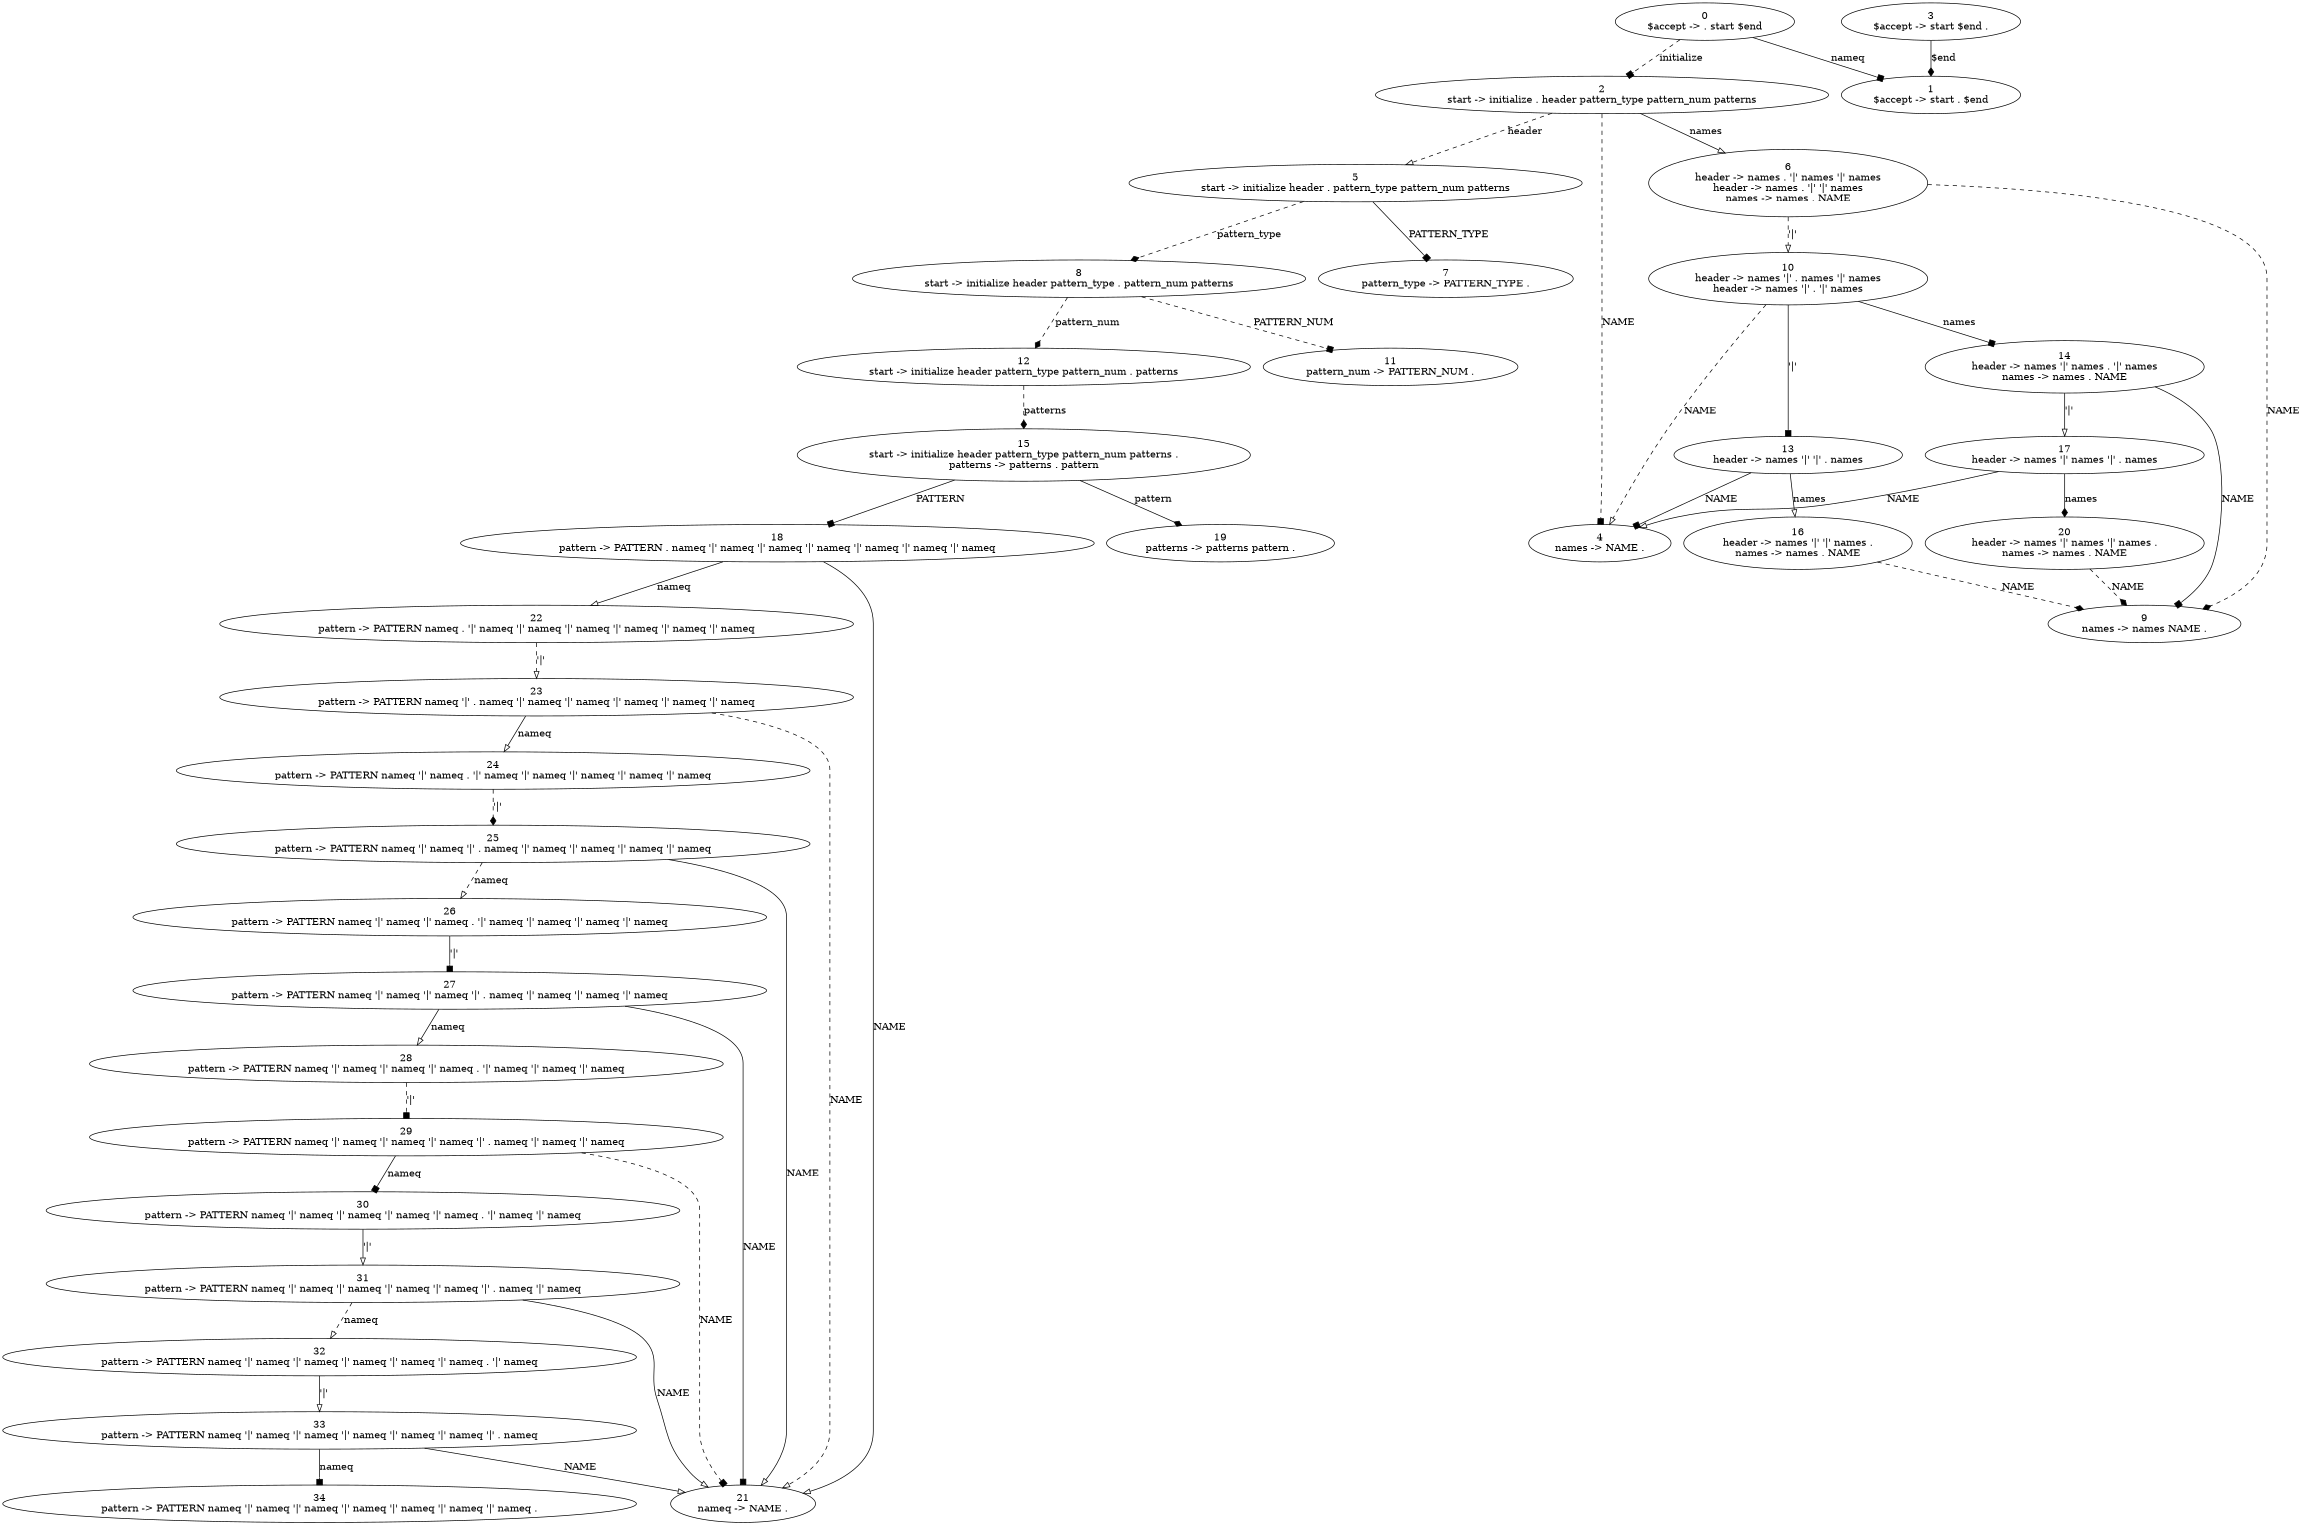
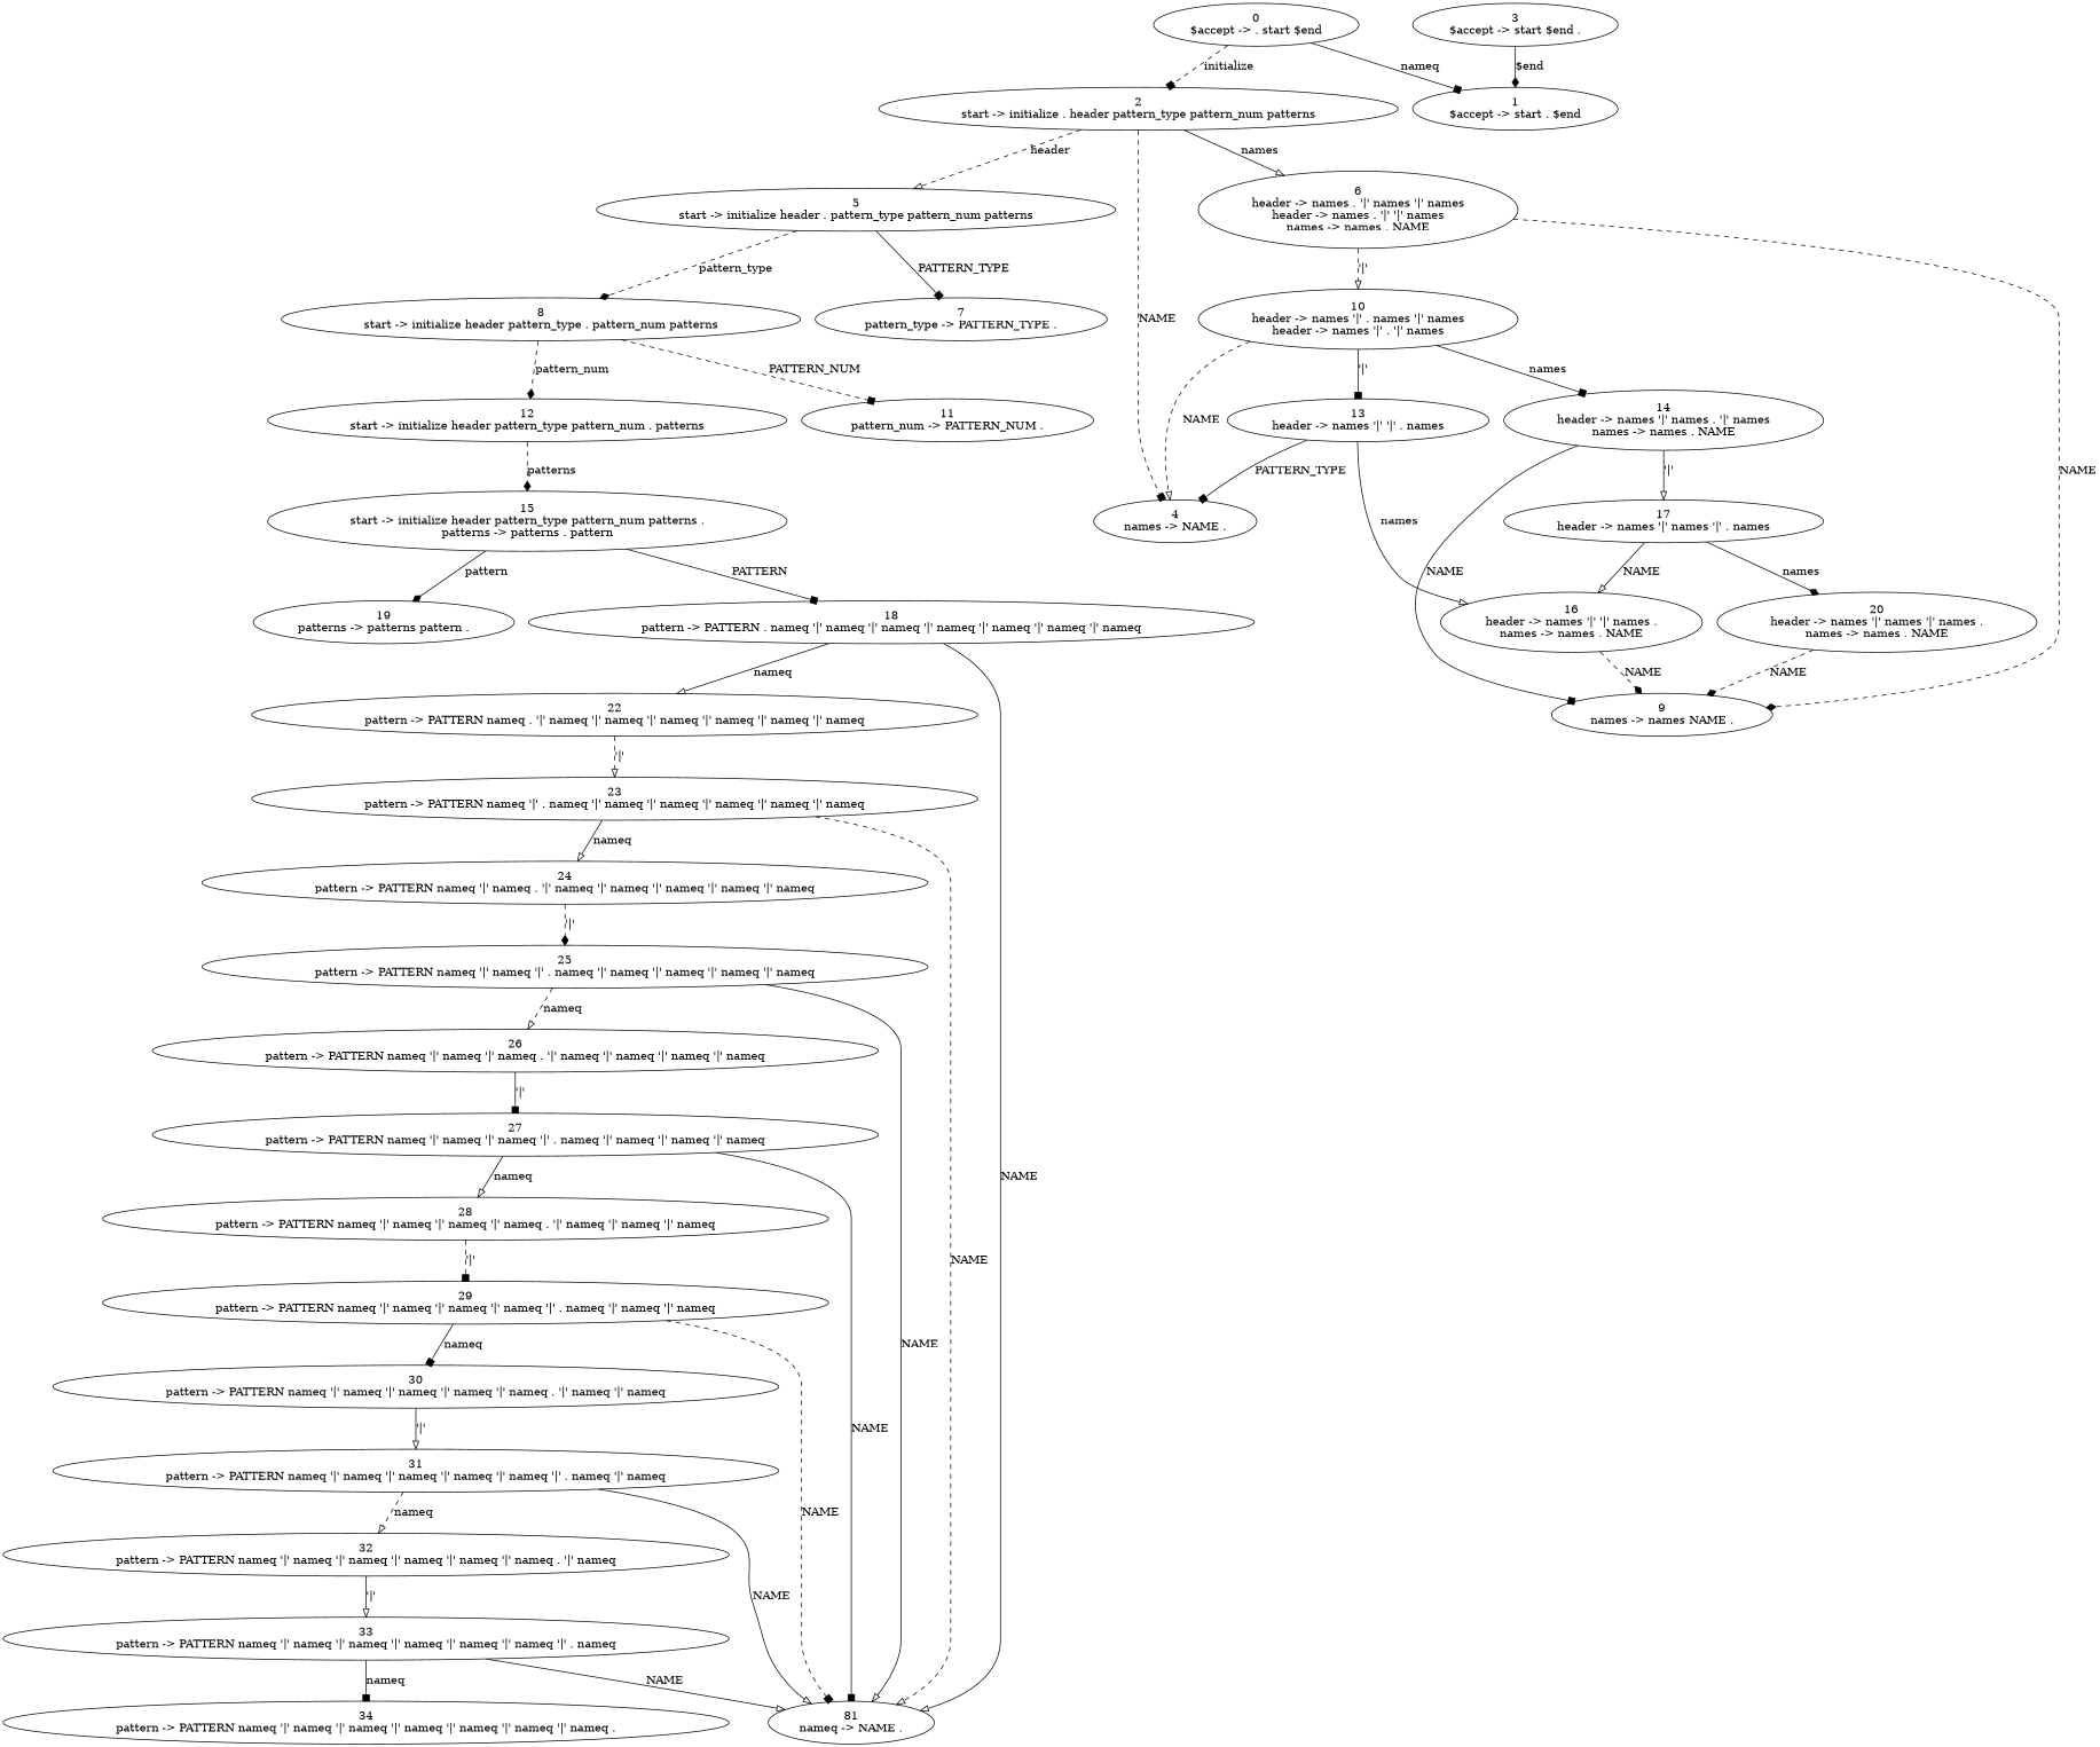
  digraph {
    edge [arrowhead=onormal style=solid]
    n1 [label="0\n$accept -> . start $end"]
    n2 [label="1\n$accept -> start . $end"]
    n3 [label="2\nstart -> initialize . header pattern_type pattern_num patterns"]
    n4 [label="4\nnames -> NAME ."]
    n5 [label="5\nstart -> initialize header . pattern_type pattern_num patterns"]
    n6 [label="6\nheader -> names . '|' names '|' names\nheader -> names . '|' '|' names\nnames -> names . NAME"]
    n7 [label="3\n$accept -> start $end ."]
    n8 [label="7\npattern_type -> PATTERN_TYPE ."]
    n9 [label="8\nstart -> initialize header pattern_type . pattern_num patterns"]
    n10 [label="9\nnames -> names NAME ."]
    n11 [label="10\nheader -> names '|' . names '|' names\nheader -> names '|' . '|' names"]
    n12 [label="11\npattern_num -> PATTERN_NUM ."]
    n13 [label="12\nstart -> initialize header pattern_type pattern_num . patterns"]
    n14 [label="13\nheader -> names '|' '|' . names"]
    n15 [label="14\nheader -> names '|' names . '|' names\nnames -> names . NAME"]
    n16 [label="15\nstart -> initialize header pattern_type pattern_num patterns .\npatterns -> patterns . pattern"]
    n17 [label="16\nheader -> names '|' '|' names .\nnames -> names . NAME"]
    n18 [label="17\nheader -> names '|' names '|' . names"]
    n19 [label="18\npattern -> PATTERN . nameq '|' nameq '|' nameq '|' nameq '|' nameq '|' nameq '|' nameq"]
    n20 [label="19\npatterns -> patterns pattern ."]
    n21 [label="20\nheader -> names '|' names '|' names .\nnames -> names . NAME"]
-   n22 [label="21\nnameq -> NAME ."]
+   n22 [label="81\nnameq -> NAME ."]
    n23 [label="22\npattern -> PATTERN nameq . '|' nameq '|' nameq '|' nameq '|' nameq '|' nameq '|' nameq"]
    n24 [label="23\npattern -> PATTERN nameq '|' . nameq '|' nameq '|' nameq '|' nameq '|' nameq '|' nameq"]
    n25 [label="24\npattern -> PATTERN nameq '|' nameq . '|' nameq '|' nameq '|' nameq '|' nameq '|' nameq"]
    n26 [label="25\npattern -> PATTERN nameq '|' nameq '|' . nameq '|' nameq '|' nameq '|' nameq '|' nameq"]
    n27 [label="26\npattern -> PATTERN nameq '|' nameq '|' nameq . '|' nameq '|' nameq '|' nameq '|' nameq"]
    n28 [label="27\npattern -> PATTERN nameq '|' nameq '|' nameq '|' . nameq '|' nameq '|' nameq '|' nameq"]
    n29 [label="28\npattern -> PATTERN nameq '|' nameq '|' nameq '|' nameq . '|' nameq '|' nameq '|' nameq"]
    n30 [label="29\npattern -> PATTERN nameq '|' nameq '|' nameq '|' nameq '|' . nameq '|' nameq '|' nameq"]
    n31 [label="30\npattern -> PATTERN nameq '|' nameq '|' nameq '|' nameq '|' nameq . '|' nameq '|' nameq"]
    n32 [label="31\npattern -> PATTERN nameq '|' nameq '|' nameq '|' nameq '|' nameq '|' . nameq '|' nameq"]
    n33 [label="32\npattern -> PATTERN nameq '|' nameq '|' nameq '|' nameq '|' nameq '|' nameq . '|' nameq"]
    n34 [label="33\npattern -> PATTERN nameq '|' nameq '|' nameq '|' nameq '|' nameq '|' nameq '|' . nameq"]
    n35 [label="34\npattern -> PATTERN nameq '|' nameq '|' nameq '|' nameq '|' nameq '|' nameq '|' nameq ."]
    n1 -> n2 [arrowhead=box label=nameq]
    n1 -> n3 [arrowhead=box label=initialize style=dashed]
    n3 -> n4 [arrowhead=box label=NAME style=dashed]
    n3 -> n5 [label=header style=dashed]
    n3 -> n6 [label=names]
    n5 -> n8 [arrowhead=box label=PATTERN_TYPE]
    n5 -> n9 [arrowhead=diamond label=pattern_type style=dashed]
    n6 -> n10 [arrowhead=diamond label=NAME style=dashed]
    n6 -> n11 [label="'|'" style=dashed]
    n7 -> n2 [arrowhead=diamond label="$end"]
    n9 -> n12 [arrowhead=box label=PATTERN_NUM style=dashed]
    n9 -> n13 [arrowhead=diamond label=pattern_num style=dashed]
    n11 -> n4 [label=NAME style=dashed]
    n11 -> n14 [arrowhead=box label="'|'"]
    n11 -> n15 [arrowhead=box label=names]
    n13 -> n16 [arrowhead=diamond label=patterns style=dashed]
-   n14 -> n4 [arrowhead=box label=NAME]
+   n14 -> n4 [arrowhead=box label=PATTERN_TYPE]
    n14 -> n17 [label=names]
    n15 -> n10 [arrowhead=box label=NAME]
    n15 -> n18 [label="'|'"]
    n16 -> n19 [arrowhead=box label=PATTERN]
    n16 -> n20 [arrowhead=diamond label=pattern]
    n17 -> n10 [arrowhead=diamond label=NAME style=dashed]
-   n18 -> n4 [label=NAME]
+   n18 -> n17 [label=NAME]
    n18 -> n21 [arrowhead=diamond label=names]
    n19 -> n22 [label=NAME]
    n19 -> n23 [label=nameq]
    n21 -> n10 [arrowhead=diamond label=NAME style=dashed]
    n23 -> n24 [label="'|'" style=dashed]
    n24 -> n22 [label=NAME style=dashed]
    n24 -> n25 [label=nameq]
    n25 -> n26 [arrowhead=diamond label="'|'" style=dashed]
    n26 -> n22 [label=NAME]
    n26 -> n27 [label=nameq style=dashed]
    n27 -> n28 [arrowhead=box label="'|'"]
    n28 -> n22 [arrowhead=box label=NAME]
    n28 -> n29 [label=nameq]
    n29 -> n30 [arrowhead=box label="'|'" style=dashed]
    n30 -> n22 [arrowhead=box label=NAME style=dashed]
    n30 -> n31 [arrowhead=box label=nameq]
    n31 -> n32 [label="'|'"]
    n32 -> n22 [label=NAME]
    n32 -> n33 [label=nameq style=dashed]
    n33 -> n34 [label="'|'"]
    n34 -> n22 [label=NAME]
    n34 -> n35 [arrowhead=box label=nameq]
  }
